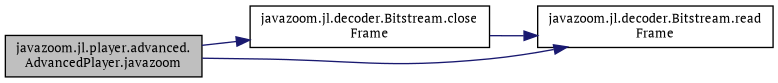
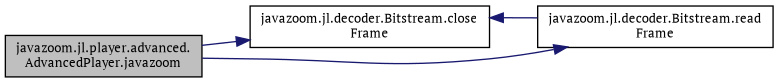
  digraph {
    fontname="PT Serif"
    rankdir=LR
    node [color=black fillcolor=white fontname="PT Serif" fontsize=10 shape=record style=filled]
    edge [color=midnightblue fontname="PT Serif" fontsize=10 labelfontname=Helvetica labelfontsize=10 style=solid]
    n1 [fillcolor=grey75 fontcolor=black height=0.2 label="javazoom.jl.player.advanced.\lAdvancedPlayer.javazoom" width=0.4]
    n2 [height=0.2 label="javazoom.jl.decoder.Bitstream.close\lFrame" width=0.4]
    n3 [height=0.2 label="javazoom.jl.decoder.Bitstream.read\lFrame" width=0.4]
    n1 -> n2
    n1 -> n3
-   n2 -> n3
+   n3 -> n2
  }
